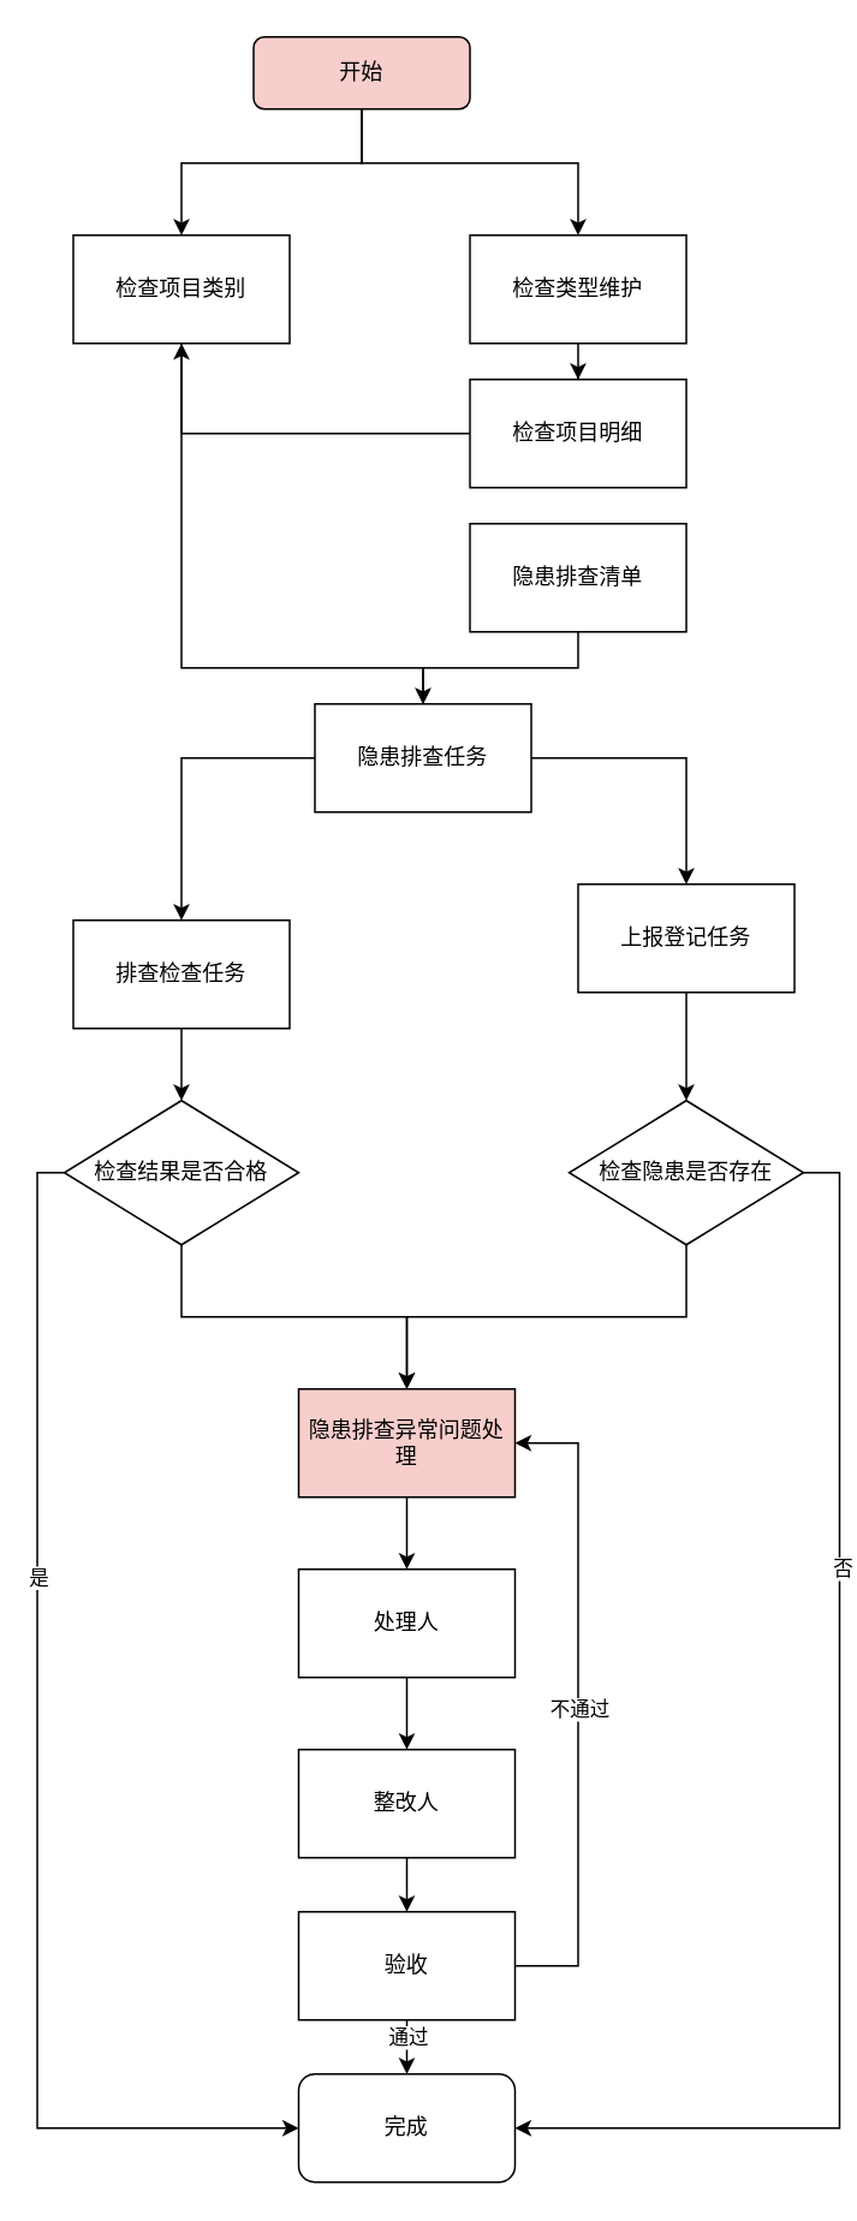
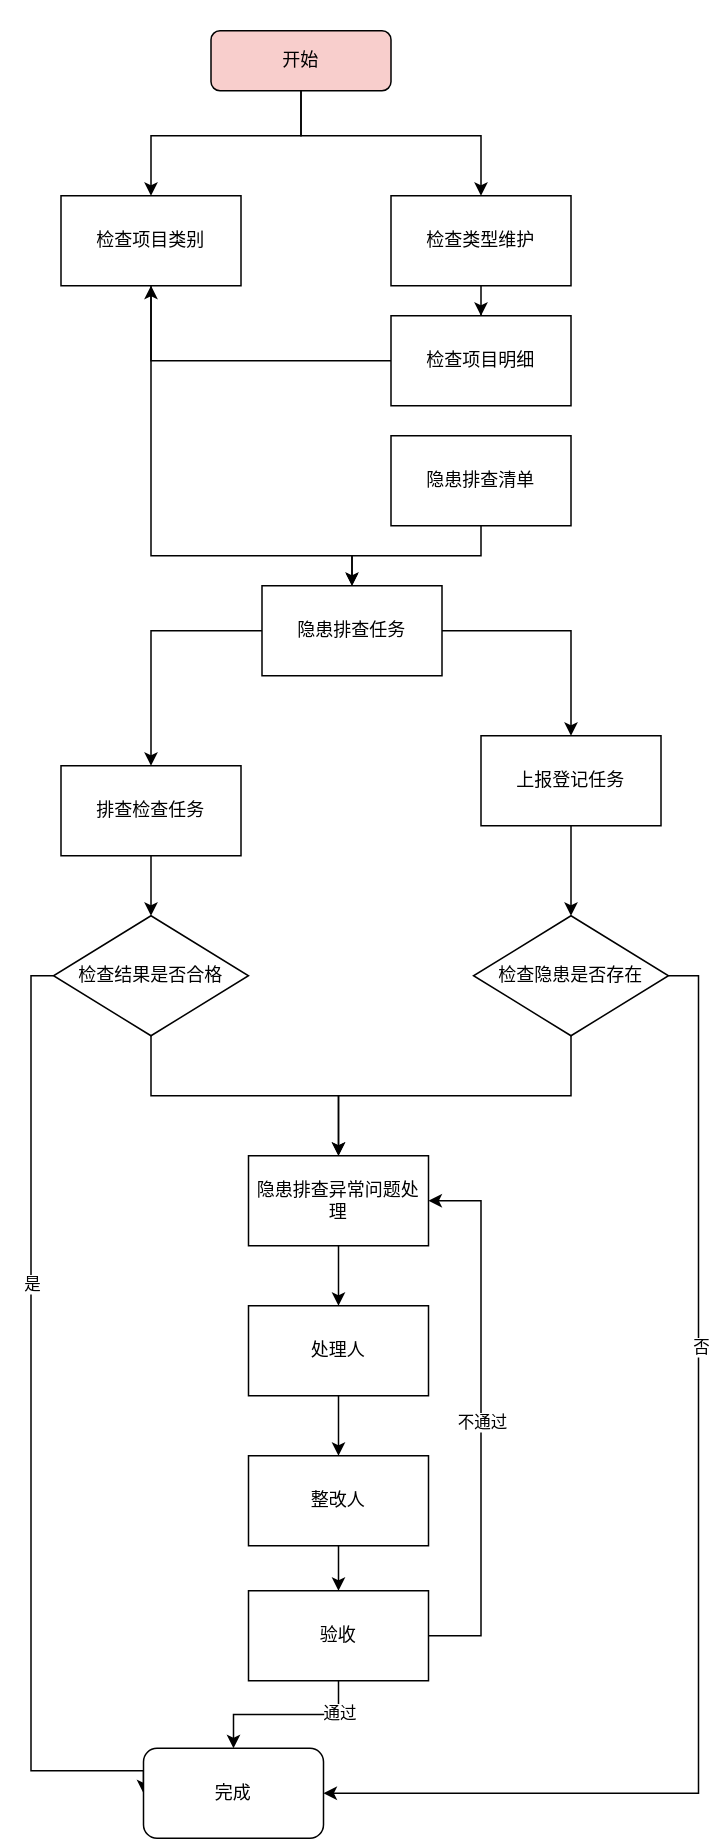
  <mxCell id="0" />
  <mxCell id="1" parent="0" />
  <mxCell id="2" value="" style="edgeStyle=orthogonalEdgeStyle;rounded=0;orthogonalLoop=1;jettySize=auto;html=1;" edge="1" parent="1"><mxGeometry relative="1" as="geometry"><mxPoint x="200" y="60" as="sourcePoint" /><mxPoint x="320" y="130" as="targetPoint" /><Array as="points"><mxPoint x="200" y="90" /><mxPoint x="320" y="90" /></Array></mxGeometry></mxCell>
  <mxCell id="3" style="edgeStyle=orthogonalEdgeStyle;rounded=0;orthogonalLoop=1;jettySize=auto;html=1;exitX=0.5;exitY=1;exitDx=0;exitDy=0;" edge="1" parent="1" source="4" target="6"><mxGeometry relative="1" as="geometry"><Array as="points"><mxPoint x="200" y="90" /><mxPoint x="100" y="90" /></Array></mxGeometry></mxCell>
  <mxCell id="4" value="开始" style="rounded=1;whiteSpace=wrap;html=1;fontSize=12;glass=0;strokeWidth=1;shadow=0;fillColor=#f8cecc;" parent="1" vertex="1"><mxGeometry x="140" y="20" width="120" height="40" as="geometry" /></mxCell>
  <mxCell id="5" style="edgeStyle=orthogonalEdgeStyle;rounded=0;orthogonalLoop=1;jettySize=auto;html=1;exitX=0.5;exitY=1;exitDx=0;exitDy=0;entryX=0.5;entryY=0;entryDx=0;entryDy=0;endArrow=open;" edge="1" parent="1" source="6" target="15"><mxGeometry relative="1" as="geometry"><Array as="points"><mxPoint x="100" y="370" /><mxPoint x="234" y="370" /></Array></mxGeometry></mxCell>
  <mxCell id="6" value="检查项目类别" style="rounded=0;whiteSpace=wrap;html=1;" vertex="1" parent="1"><mxGeometry x="40" y="130" width="120" height="60" as="geometry" /></mxCell>
  <mxCell id="7" value="" style="edgeStyle=orthogonalEdgeStyle;rounded=0;orthogonalLoop=1;jettySize=auto;html=1;" edge="1" parent="1" source="8" target="10"><mxGeometry relative="1" as="geometry" /></mxCell>
  <mxCell id="8" value="检查类型维护" style="rounded=0;whiteSpace=wrap;html=1;" vertex="1" parent="1"><mxGeometry x="260" y="130" width="120" height="60" as="geometry" /></mxCell>
  <mxCell id="9" value="" style="edgeStyle=orthogonalEdgeStyle;rounded=0;orthogonalLoop=1;jettySize=auto;html=1;" edge="1" parent="1" source="10" target="6"><mxGeometry relative="1" as="geometry" /></mxCell>
  <mxCell id="10" value="检查项目明细" style="rounded=0;whiteSpace=wrap;html=1;" vertex="1" parent="1"><mxGeometry x="260" y="210" width="120" height="60" as="geometry" /></mxCell>
  <mxCell id="11" style="edgeStyle=orthogonalEdgeStyle;rounded=0;orthogonalLoop=1;jettySize=auto;html=1;exitX=0.5;exitY=1;exitDx=0;exitDy=0;entryX=0.5;entryY=0;entryDx=0;entryDy=0;" edge="1" parent="1" source="12" target="15"><mxGeometry relative="1" as="geometry" /></mxCell>
  <mxCell id="12" value="隐患排查清单" style="whiteSpace=wrap;html=1;" vertex="1" parent="1"><mxGeometry x="260" y="290" width="120" height="60" as="geometry" /></mxCell>
  <mxCell id="13" value="" style="edgeStyle=orthogonalEdgeStyle;rounded=0;orthogonalLoop=1;jettySize=auto;html=1;" edge="1" parent="1" source="15" target="17"><mxGeometry relative="1" as="geometry" /></mxCell>
  <mxCell id="14" value="" style="edgeStyle=orthogonalEdgeStyle;rounded=0;orthogonalLoop=1;jettySize=auto;html=1;" edge="1" parent="1" source="15" target="19"><mxGeometry relative="1" as="geometry" /></mxCell>
  <mxCell id="15" value="隐患排查任务" style="rounded=0;whiteSpace=wrap;html=1;" vertex="1" parent="1"><mxGeometry x="174" y="390" width="120" height="60" as="geometry" /></mxCell>
  <mxCell id="16" value="" style="edgeStyle=orthogonalEdgeStyle;rounded=0;orthogonalLoop=1;jettySize=auto;html=1;" edge="1" parent="1" source="17"><mxGeometry relative="1" as="geometry"><mxPoint x="100" y="610" as="targetPoint" /></mxGeometry></mxCell>
  <mxCell id="17" value="排查检查任务" style="whiteSpace=wrap;html=1;rounded=0;" vertex="1" parent="1"><mxGeometry x="40" y="510" width="120" height="60" as="geometry" /></mxCell>
  <mxCell id="18" value="" style="edgeStyle=orthogonalEdgeStyle;rounded=0;orthogonalLoop=1;jettySize=auto;html=1;" edge="1" parent="1" source="19"><mxGeometry relative="1" as="geometry"><mxPoint x="380" y="610" as="targetPoint" /></mxGeometry></mxCell>
  <mxCell id="19" value="上报登记任务" style="whiteSpace=wrap;html=1;rounded=0;" vertex="1" parent="1"><mxGeometry x="320" y="490" width="120" height="60" as="geometry" /></mxCell>
  <mxCell id="20" style="edgeStyle=orthogonalEdgeStyle;rounded=0;orthogonalLoop=1;jettySize=auto;html=1;exitX=0;exitY=0.5;exitDx=0;exitDy=0;entryX=0;entryY=0.5;entryDx=0;entryDy=0;" edge="1" parent="1" source="23" target="29"><mxGeometry relative="1" as="geometry"><Array as="points"><mxPoint x="20" y="650" /><mxPoint x="20" y="1180" /></Array></mxGeometry></mxCell>
  <mxCell id="21" value="是" style="edgeLabel;html=1;align=center;verticalAlign=middle;resizable=0;points=[];" vertex="1" connectable="0" parent="20"><mxGeometry x="-0.308" relative="1" as="geometry"><mxPoint as="offset" /></mxGeometry></mxCell>
  <mxCell id="22" style="edgeStyle=orthogonalEdgeStyle;rounded=0;orthogonalLoop=1;jettySize=auto;html=1;exitX=0.5;exitY=1;exitDx=0;exitDy=0;entryX=0.5;entryY=0;entryDx=0;entryDy=0;" edge="1" parent="1" source="23" target="31"><mxGeometry relative="1" as="geometry" /></mxCell>
  <mxCell id="23" value="检查结果是否合格" style="rhombus;whiteSpace=wrap;html=1;" vertex="1" parent="1"><mxGeometry x="35" y="610" width="130" height="80" as="geometry" /></mxCell>
  <mxCell id="24" style="edgeStyle=orthogonalEdgeStyle;rounded=0;orthogonalLoop=1;jettySize=auto;html=1;exitX=0.5;exitY=1;exitDx=0;exitDy=0;" edge="1" parent="1" source="23" target="23"><mxGeometry relative="1" as="geometry" /></mxCell>
  <mxCell id="25" style="edgeStyle=orthogonalEdgeStyle;rounded=0;orthogonalLoop=1;jettySize=auto;html=1;exitX=1;exitY=0.5;exitDx=0;exitDy=0;entryX=1;entryY=0.5;entryDx=0;entryDy=0;" edge="1" parent="1" source="28" target="29"><mxGeometry relative="1" as="geometry" /></mxCell>
  <mxCell id="26" value="否" style="edgeLabel;html=1;align=center;verticalAlign=middle;resizable=0;points=[];" vertex="1" connectable="0" parent="25"><mxGeometry x="-0.346" y="1" relative="1" as="geometry"><mxPoint as="offset" /></mxGeometry></mxCell>
  <mxCell id="27" value="" style="edgeStyle=orthogonalEdgeStyle;rounded=0;orthogonalLoop=1;jettySize=auto;html=1;" edge="1" parent="1" source="28" target="31"><mxGeometry relative="1" as="geometry"><Array as="points"><mxPoint x="380" y="730" /><mxPoint x="225" y="730" /></Array></mxGeometry></mxCell>
  <mxCell id="28" value="检查隐患是否存在" style="rhombus;whiteSpace=wrap;html=1;" vertex="1" parent="1"><mxGeometry x="315" y="610" width="130" height="80" as="geometry" /></mxCell>
- <mxCell id="29" value="完成" style="rounded=1;whiteSpace=wrap;html=1;" vertex="1" parent="1"><mxGeometry x="165" y="1150" width="120" height="60" as="geometry" /></mxCell>
+ <mxCell id="29" value="完成" style="rounded=1;whiteSpace=wrap;html=1;" vertex="1" parent="1"><mxGeometry x="95" y="1165" width="120" height="60" as="geometry" /></mxCell>
  <mxCell id="30" value="" style="edgeStyle=orthogonalEdgeStyle;rounded=0;orthogonalLoop=1;jettySize=auto;html=1;" edge="1" parent="1" source="31" target="33"><mxGeometry relative="1" as="geometry" /></mxCell>
- <mxCell id="31" value="隐患排查异常问题处理" style="whiteSpace=wrap;html=1;fillColor=#f8cecc;" vertex="1" parent="1"><mxGeometry x="165" y="770" width="120" height="60" as="geometry" /></mxCell>
+ <mxCell id="31" value="隐患排查异常问题处理" style="whiteSpace=wrap;html=1;" vertex="1" parent="1"><mxGeometry x="165" y="770" width="120" height="60" as="geometry" /></mxCell>
  <mxCell id="32" value="" style="edgeStyle=orthogonalEdgeStyle;rounded=0;orthogonalLoop=1;jettySize=auto;html=1;" edge="1" parent="1" source="33" target="35"><mxGeometry relative="1" as="geometry" /></mxCell>
  <mxCell id="33" value="处理人" style="whiteSpace=wrap;html=1;" vertex="1" parent="1"><mxGeometry x="165" y="870" width="120" height="60" as="geometry" /></mxCell>
  <mxCell id="34" value="" style="edgeStyle=orthogonalEdgeStyle;rounded=0;orthogonalLoop=1;jettySize=auto;html=1;" edge="1" parent="1" source="35" target="40"><mxGeometry relative="1" as="geometry" /></mxCell>
  <mxCell id="35" value="整改人" style="whiteSpace=wrap;html=1;" vertex="1" parent="1"><mxGeometry x="165" y="970" width="120" height="60" as="geometry" /></mxCell>
  <mxCell id="36" value="" style="edgeStyle=orthogonalEdgeStyle;rounded=0;orthogonalLoop=1;jettySize=auto;html=1;" edge="1" parent="1" source="40" target="29"><mxGeometry relative="1" as="geometry" /></mxCell>
  <mxCell id="37" value="通过" style="edgeLabel;html=1;align=center;verticalAlign=middle;resizable=0;points=[];" vertex="1" connectable="0" parent="36"><mxGeometry x="-0.64" relative="1" as="geometry"><mxPoint as="offset" /></mxGeometry></mxCell>
  <mxCell id="38" style="edgeStyle=orthogonalEdgeStyle;rounded=0;orthogonalLoop=1;jettySize=auto;html=1;exitX=1;exitY=0.5;exitDx=0;exitDy=0;entryX=1;entryY=0.5;entryDx=0;entryDy=0;" edge="1" parent="1" source="40" target="31"><mxGeometry relative="1" as="geometry"><Array as="points"><mxPoint x="320" y="1090" /><mxPoint x="320" y="800" /></Array></mxGeometry></mxCell>
  <mxCell id="39" value="不通过" style="edgeLabel;html=1;align=center;verticalAlign=middle;resizable=0;points=[];" vertex="1" connectable="0" parent="38"><mxGeometry x="-0.011" relative="1" as="geometry"><mxPoint as="offset" /></mxGeometry></mxCell>
  <mxCell id="40" value="验收" style="whiteSpace=wrap;html=1;" vertex="1" parent="1"><mxGeometry x="165" y="1060" width="120" height="60" as="geometry" /></mxCell>
